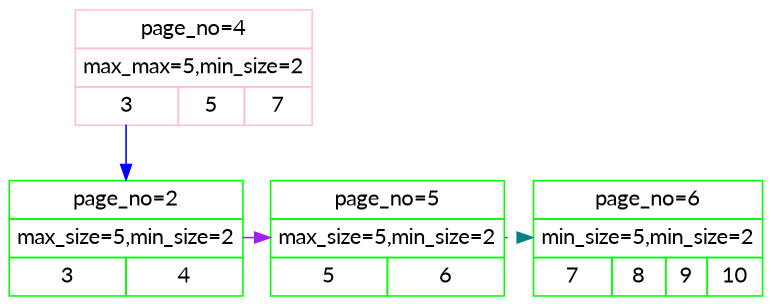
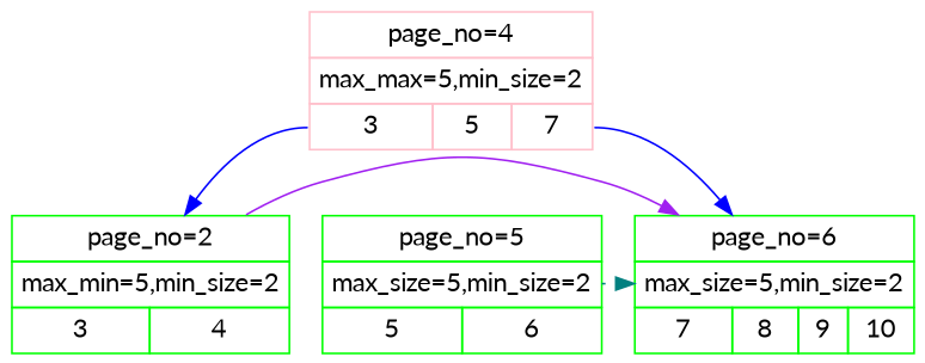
  digraph {
    fontname=Lato
    node [color=green fontname=Lato shape=plain]
    edge [color=blue fontname=Lato style=solid]
-   n1 [label=<<TABLE BORDER="0" CELLBORDER="1" CELLSPACING="0" CELLPADDING="4"> <TR><TD COLSPAN="2">page_no=2</TD></TR> <TR><TD COLSPAN="2">max_size=5,min_size=2</TD></TR> <TR><TD>3</TD> <TD>4</TD> </TR></TABLE>>]
+   n1 [label=<<TABLE BORDER="0" CELLBORDER="1" CELLSPACING="0" CELLPADDING="4"> <TR><TD COLSPAN="2">page_no=2</TD></TR> <TR><TD COLSPAN="2">max_min=5,min_size=2</TD></TR> <TR><TD>3</TD> <TD>4</TD> </TR></TABLE>>]
    n2 [label=<<TABLE BORDER="0" CELLBORDER="1" CELLSPACING="0" CELLPADDING="4"> <TR><TD COLSPAN="2">page_no=5</TD></TR> <TR><TD COLSPAN="2">max_size=5,min_size=2</TD></TR> <TR><TD>5</TD> <TD>6</TD> </TR></TABLE>>]
-   n3 [label=<<TABLE BORDER="0" CELLBORDER="1" CELLSPACING="0" CELLPADDING="4"> <TR><TD COLSPAN="4">page_no=6</TD></TR> <TR><TD COLSPAN="4">min_size=5,min_size=2</TD></TR> <TR><TD>7</TD> <TD>8</TD> <TD>9</TD> <TD>10</TD> </TR></TABLE>>]
+   n3 [label=<<TABLE BORDER="0" CELLBORDER="1" CELLSPACING="0" CELLPADDING="4"> <TR><TD COLSPAN="4">page_no=6</TD></TR> <TR><TD COLSPAN="4">max_size=5,min_size=2</TD></TR> <TR><TD>7</TD> <TD>8</TD> <TD>9</TD> <TD>10</TD> </TR></TABLE>>]
    n4 [color=pink label=<<TABLE BORDER="0" CELLBORDER="1" CELLSPACING="0" CELLPADDING="4"> <TR><TD COLSPAN="3">page_no=4</TD></TR> <TR><TD COLSPAN="3">max_max=5,min_size=2</TD></TR> <TR><TD PORT="p2">3</TD> <TD PORT="p5">5</TD> <TD PORT="p6">7</TD> </TR></TABLE>>]
    subgraph sub_1 {
      rank=same
      n1
      n2
    }
    subgraph sub_2 {
      rank=same
      n2
      n3
    }
-   n1 -> n2 [color=purple]
+   n1 -> n3 [color=purple]
    n2 -> n3 [color=teal style=dotted]
    n4 -> n1 [tailport=p2]
+   n4 -> n3 [tailport=p6]
  }
